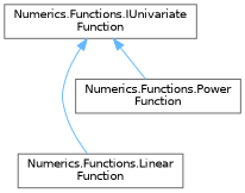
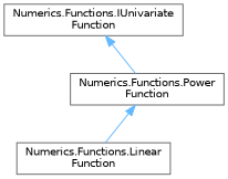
  digraph {
    rankdir=TB
    node [color=grey40 fillcolor=white fontname=Helvetica fontsize=10 shape=box style=filled]
    edge [color=steelblue1 dir=back fontname=Helvetica fontsize=10 labelfontname=Helvetica labelfontsize=10 style=solid]
    n1 [height=0.2 label="Numerics.Functions.IUnivariate\lFunction" width=0.4]
    n2 [height=0.2 label="Numerics.Functions.Linear\lFunction" width=0.4]
    n3 [height=0.2 label="Numerics.Functions.Power\lFunction" width=0.4]
-   n1 -> n2
+   n3 -> n2
    n1 -> n3
  }
